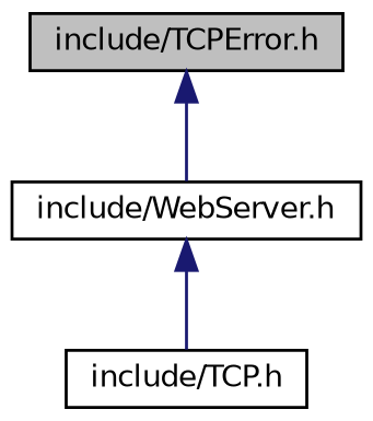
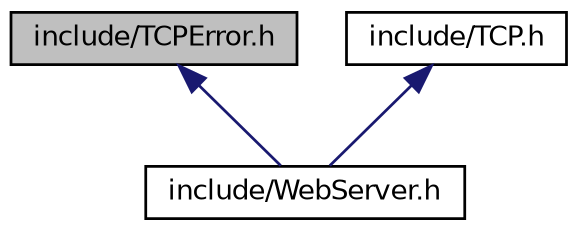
  digraph {
    node [color=black fillcolor=white fontname=Helvetica fontsize=10 shape=record style=filled]
    edge [color=midnightblue dir=back fontname=Helvetica fontsize=10 labelfontname=Helvetica labelfontsize=10 style=solid]
    n1 [fillcolor=grey75 fontcolor=black height=0.2 label="include/TCPError.h" width=0.4]
    n2 [height=0.2 label="include/WebServer.h" width=0.4]
    n3 [height=0.2 label="include/TCP.h" width=0.4]
    n1 -> n2
-   n2 -> n3
+   n3 -> n2
  }
